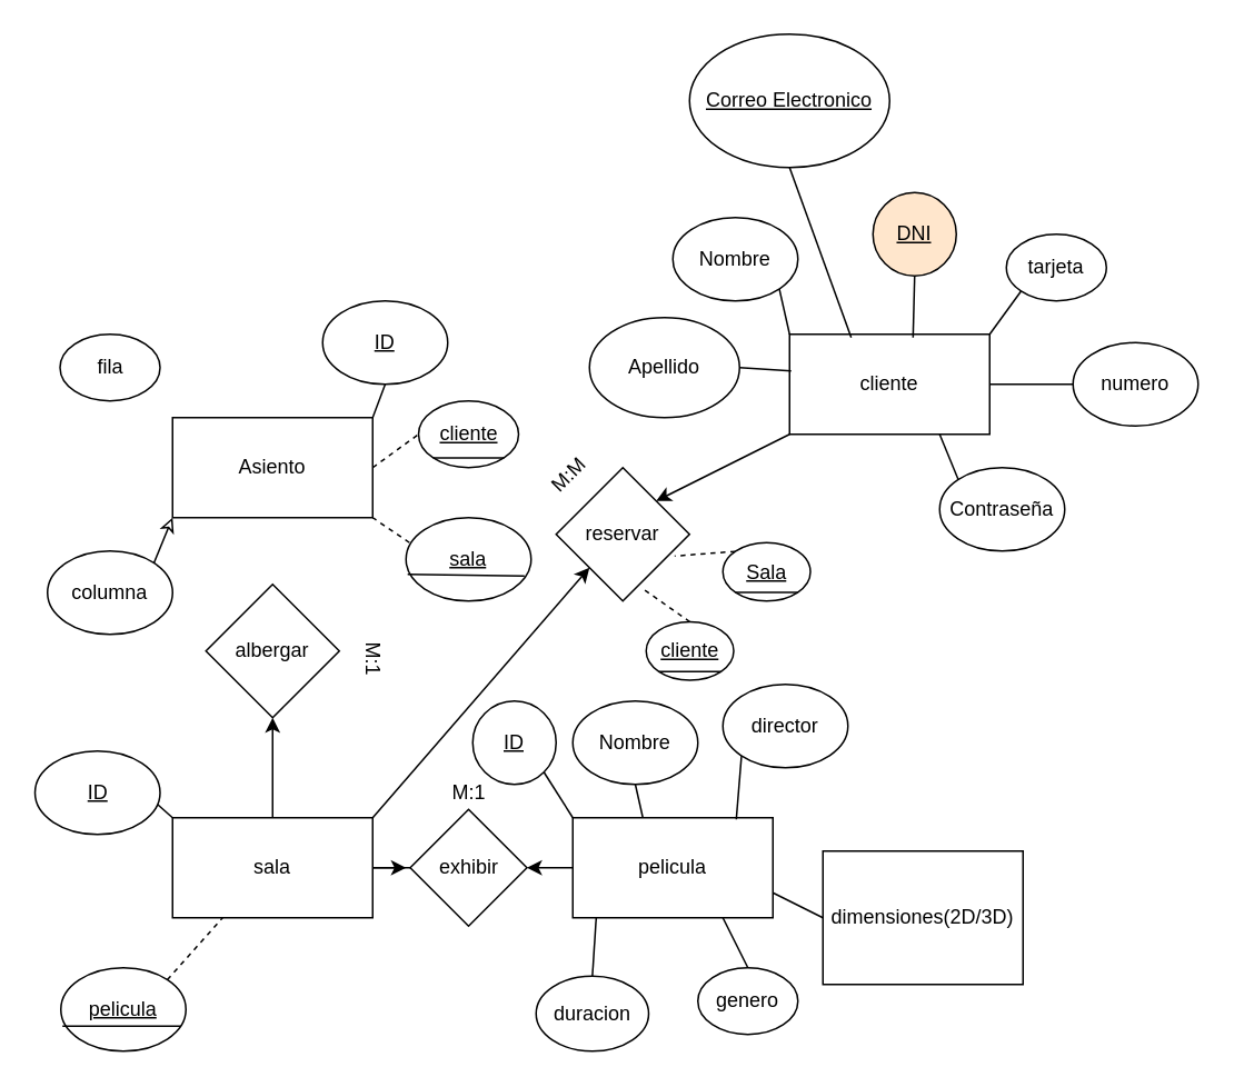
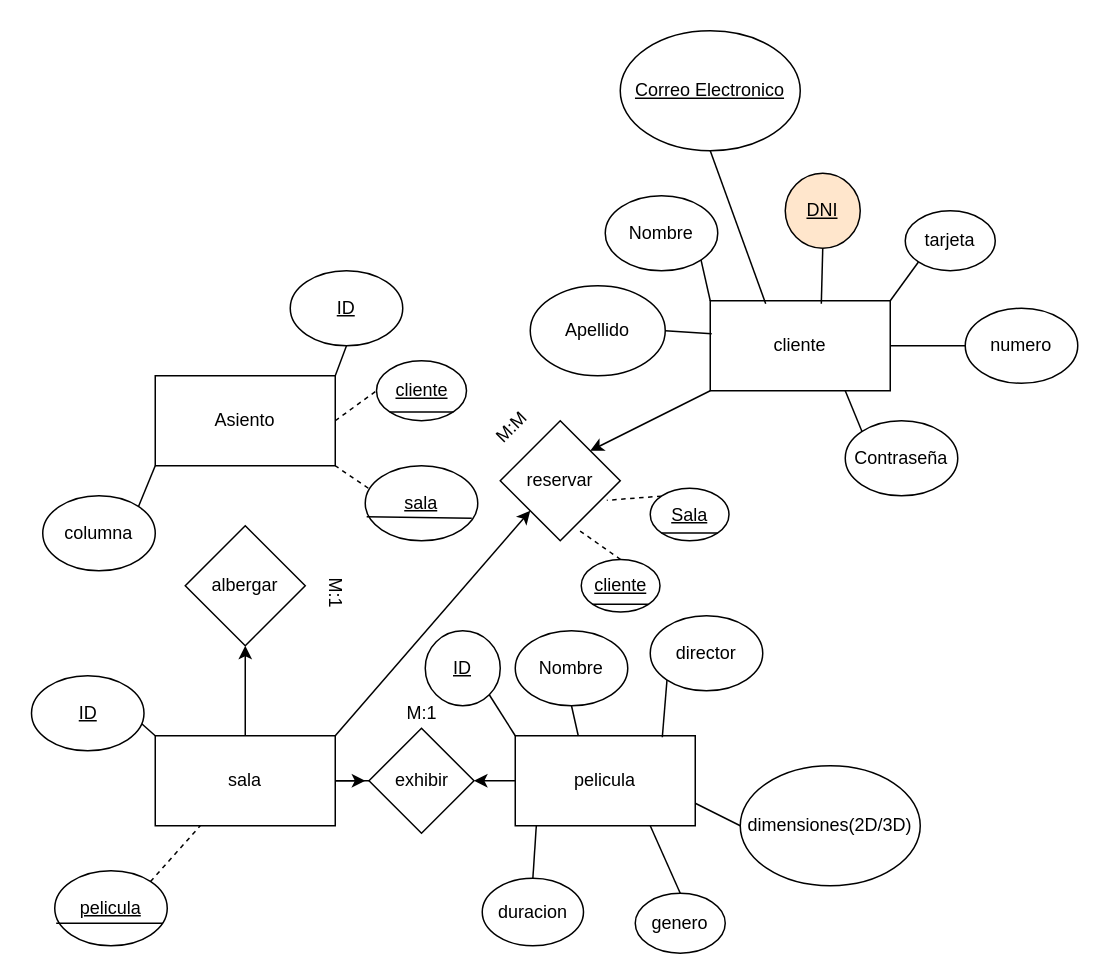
  <mxCell id="0" />
  <mxCell id="1" parent="0" />
  <mxCell id="2" style="edgeStyle=none;rounded=0;orthogonalLoop=1;jettySize=auto;html=1;exitX=1;exitY=0.5;exitDx=0;exitDy=0;entryX=0;entryY=0.5;entryDx=0;entryDy=0;startArrow=none;startFill=0;endArrow=none;endFill=0;dashed=1;" edge="1" parent="1" source="3" target="54"><mxGeometry relative="1" as="geometry" /></mxCell>
  <mxCell id="3" value="Asiento" style="rounded=0;whiteSpace=wrap;html=1;" vertex="1" parent="1"><mxGeometry x="103" y="250" width="120" height="60" as="geometry" /></mxCell>
  <mxCell id="4" style="edgeStyle=none;rounded=0;orthogonalLoop=1;jettySize=auto;html=1;exitX=0;exitY=0.5;exitDx=0;exitDy=0;entryX=1;entryY=0.5;entryDx=0;entryDy=0;endArrow=classic;endFill=1;" edge="1" parent="1" source="5" target="36"><mxGeometry relative="1" as="geometry"><mxPoint x="318" y="520" as="targetPoint" /></mxGeometry></mxCell>
  <mxCell id="5" value="pelicula" style="rounded=0;whiteSpace=wrap;html=1;" vertex="1" parent="1"><mxGeometry x="343" y="490" width="120" height="60" as="geometry" /></mxCell>
  <mxCell id="6" value="cliente" style="rounded=0;whiteSpace=wrap;html=1;" vertex="1" parent="1"><mxGeometry x="473" y="200" width="120" height="60" as="geometry" /></mxCell>
  <mxCell id="7" style="edgeStyle=orthogonalEdgeStyle;rounded=0;orthogonalLoop=1;jettySize=auto;html=1;exitX=0.5;exitY=0;exitDx=0;exitDy=0;entryX=0.5;entryY=1;entryDx=0;entryDy=0;" edge="1" parent="1" source="9" target="37"><mxGeometry relative="1" as="geometry"><mxPoint x="163" y="420" as="targetPoint" /></mxGeometry></mxCell>
  <mxCell id="8" style="edgeStyle=none;rounded=0;orthogonalLoop=1;jettySize=auto;html=1;exitX=1;exitY=0.5;exitDx=0;exitDy=0;entryX=0;entryY=0.5;entryDx=0;entryDy=0;endArrow=classic;endFill=1;" edge="1" parent="1" source="9"><mxGeometry relative="1" as="geometry"><mxPoint x="243" y="520" as="targetPoint" /></mxGeometry></mxCell>
  <mxCell id="9" value="sala&lt;br&gt;" style="rounded=0;whiteSpace=wrap;html=1;" vertex="1" parent="1"><mxGeometry x="103" y="490" width="120" height="60" as="geometry" /></mxCell>
- <mxCell id="10" value="fila" style="ellipse;whiteSpace=wrap;html=1;" vertex="1" parent="1"><mxGeometry x="35.5" y="200" width="60" height="40" as="geometry" /></mxCell>
  <mxCell id="11" style="rounded=0;orthogonalLoop=1;jettySize=auto;html=1;exitX=0.027;exitY=0.3;exitDx=0;exitDy=0;entryX=1;entryY=1;entryDx=0;entryDy=0;dashed=1;endArrow=none;endFill=0;exitPerimeter=0;" edge="1" parent="1" source="12" target="3"><mxGeometry relative="1" as="geometry" /></mxCell>
  <mxCell id="12" value="&lt;u&gt;sala&lt;/u&gt;" style="ellipse;whiteSpace=wrap;html=1;" vertex="1" parent="1"><mxGeometry x="243" y="310" width="75" height="50" as="geometry" /></mxCell>
- <mxCell id="13" style="edgeStyle=none;rounded=0;orthogonalLoop=1;jettySize=auto;html=1;exitX=1;exitY=0;exitDx=0;exitDy=0;entryX=0;entryY=1;entryDx=0;entryDy=0;endArrow=classic;endFill=0;" edge="1" parent="1" source="14" target="3"><mxGeometry relative="1" as="geometry" /></mxCell>
+ <mxCell id="13" style="edgeStyle=none;rounded=0;orthogonalLoop=1;jettySize=auto;html=1;exitX=1;exitY=0;exitDx=0;exitDy=0;entryX=0;entryY=1;entryDx=0;entryDy=0;endArrow=none;endFill=0;" edge="1" parent="1" source="14" target="3"><mxGeometry relative="1" as="geometry" /></mxCell>
  <mxCell id="14" value="columna" style="ellipse;whiteSpace=wrap;html=1;" vertex="1" parent="1"><mxGeometry x="28" y="330" width="75" height="50" as="geometry" /></mxCell>
  <mxCell id="15" value="" style="endArrow=none;html=1;rounded=0;exitX=0.013;exitY=0.68;exitDx=0;exitDy=0;exitPerimeter=0;entryX=0.947;entryY=0.7;entryDx=0;entryDy=0;entryPerimeter=0;" edge="1" parent="1" source="12" target="12"><mxGeometry width="50" height="50" relative="1" as="geometry"><mxPoint x="443" y="380" as="sourcePoint" /><mxPoint x="493" y="330" as="targetPoint" /></mxGeometry></mxCell>
  <mxCell id="16" style="edgeStyle=none;rounded=0;orthogonalLoop=1;jettySize=auto;html=1;exitX=0.98;exitY=0.64;exitDx=0;exitDy=0;entryX=0;entryY=0;entryDx=0;entryDy=0;endArrow=none;endFill=0;exitPerimeter=0;" edge="1" parent="1" source="17" target="9"><mxGeometry relative="1" as="geometry" /></mxCell>
  <mxCell id="17" value="&lt;u&gt;ID&lt;/u&gt;" style="ellipse;whiteSpace=wrap;html=1;" vertex="1" parent="1"><mxGeometry x="20.5" y="450" width="75" height="50" as="geometry" /></mxCell>
  <mxCell id="18" style="edgeStyle=none;rounded=0;orthogonalLoop=1;jettySize=auto;html=1;exitX=0.5;exitY=1;exitDx=0;exitDy=0;entryX=1;entryY=0;entryDx=0;entryDy=0;endArrow=none;endFill=0;" edge="1" parent="1" source="19" target="3"><mxGeometry relative="1" as="geometry" /></mxCell>
  <mxCell id="19" value="&lt;u&gt;ID&lt;/u&gt;" style="ellipse;whiteSpace=wrap;html=1;" vertex="1" parent="1"><mxGeometry x="193" y="180" width="75" height="50" as="geometry" /></mxCell>
  <mxCell id="20" value="M:1" style="text;html=1;strokeColor=none;fillColor=none;align=center;verticalAlign=middle;whiteSpace=wrap;rounded=0;rotation=90;" vertex="1" parent="1"><mxGeometry x="193" y="380" width="60" height="30" as="geometry" /></mxCell>
  <mxCell id="21" style="edgeStyle=none;rounded=0;orthogonalLoop=1;jettySize=auto;html=1;exitX=1;exitY=0;exitDx=0;exitDy=0;entryX=0.25;entryY=1;entryDx=0;entryDy=0;endArrow=none;endFill=0;dashed=1;" edge="1" parent="1" source="22" target="9"><mxGeometry relative="1" as="geometry" /></mxCell>
  <mxCell id="22" value="&lt;u&gt;pelicula&lt;/u&gt;" style="ellipse;whiteSpace=wrap;html=1;" vertex="1" parent="1"><mxGeometry x="36" y="580" width="75" height="50" as="geometry" /></mxCell>
  <mxCell id="23" style="edgeStyle=none;rounded=0;orthogonalLoop=1;jettySize=auto;html=1;exitX=0.013;exitY=0.7;exitDx=0;exitDy=0;entryX=0.96;entryY=0.7;entryDx=0;entryDy=0;entryPerimeter=0;endArrow=none;endFill=0;exitPerimeter=0;" edge="1" parent="1" source="22" target="22"><mxGeometry relative="1" as="geometry" /></mxCell>
  <mxCell id="24" value="M:1" style="text;html=1;strokeColor=none;fillColor=none;align=center;verticalAlign=middle;whiteSpace=wrap;rounded=0;" vertex="1" parent="1"><mxGeometry x="251" y="460" width="60" height="30" as="geometry" /></mxCell>
  <mxCell id="25" style="edgeStyle=none;rounded=0;orthogonalLoop=1;jettySize=auto;html=1;exitX=0.5;exitY=1;exitDx=0;exitDy=0;entryX=0.35;entryY=0;entryDx=0;entryDy=0;entryPerimeter=0;endArrow=none;endFill=0;" edge="1" parent="1" source="26" target="5"><mxGeometry relative="1" as="geometry" /></mxCell>
  <mxCell id="26" value="Nombre" style="ellipse;whiteSpace=wrap;html=1;" vertex="1" parent="1"><mxGeometry x="343" y="420" width="75" height="50" as="geometry" /></mxCell>
  <mxCell id="27" style="edgeStyle=none;rounded=0;orthogonalLoop=1;jettySize=auto;html=1;exitX=0.5;exitY=0;exitDx=0;exitDy=0;entryX=0.117;entryY=1;entryDx=0;entryDy=0;entryPerimeter=0;endArrow=none;endFill=0;" edge="1" parent="1" source="28" target="5"><mxGeometry relative="1" as="geometry" /></mxCell>
  <mxCell id="28" value="duracion" style="ellipse;whiteSpace=wrap;html=1;" vertex="1" parent="1"><mxGeometry x="321" y="585" width="67.5" height="45" as="geometry" /></mxCell>
  <mxCell id="29" style="edgeStyle=none;rounded=0;orthogonalLoop=1;jettySize=auto;html=1;exitX=0.5;exitY=0;exitDx=0;exitDy=0;entryX=0.75;entryY=1;entryDx=0;entryDy=0;endArrow=none;endFill=0;" edge="1" parent="1" source="30" target="5"><mxGeometry relative="1" as="geometry" /></mxCell>
- <mxCell id="30" value="genero" style="ellipse;whiteSpace=wrap;html=1;" vertex="1" parent="1"><mxGeometry x="418" y="580" width="60" height="40" as="geometry" /></mxCell>
+ <mxCell id="30" value="genero" style="ellipse;whiteSpace=wrap;html=1;" vertex="1" parent="1"><mxGeometry x="423" y="595" width="60" height="40" as="geometry" /></mxCell>
  <mxCell id="31" style="edgeStyle=none;rounded=0;orthogonalLoop=1;jettySize=auto;html=1;exitX=0;exitY=1;exitDx=0;exitDy=0;entryX=0.817;entryY=0.017;entryDx=0;entryDy=0;entryPerimeter=0;endArrow=none;endFill=0;" edge="1" parent="1" source="32" target="5"><mxGeometry relative="1" as="geometry" /></mxCell>
  <mxCell id="32" value="director" style="ellipse;whiteSpace=wrap;html=1;" vertex="1" parent="1"><mxGeometry x="433" y="410" width="75" height="50" as="geometry" /></mxCell>
  <mxCell id="33" style="edgeStyle=none;rounded=0;orthogonalLoop=1;jettySize=auto;html=1;exitX=0;exitY=0.5;exitDx=0;exitDy=0;entryX=1;entryY=0.75;entryDx=0;entryDy=0;endArrow=none;endFill=0;" edge="1" parent="1" source="34" target="5"><mxGeometry relative="1" as="geometry" /></mxCell>
- <mxCell id="34" value="dimensiones(2D/3D)" style="whiteSpace=wrap;html=1;rounded=0;" vertex="1" parent="1"><mxGeometry x="493" y="510" width="120" height="80" as="geometry" /></mxCell>
+ <mxCell id="34" value="dimensiones(2D/3D)" style="ellipse;whiteSpace=wrap;html=1;" vertex="1" parent="1"><mxGeometry x="493" y="510" width="120" height="80" as="geometry" /></mxCell>
  <mxCell id="35" value="" style="edgeStyle=none;rounded=0;orthogonalLoop=1;jettySize=auto;html=1;endArrow=none;endFill=0;" edge="1" parent="1" source="36" target="9"><mxGeometry relative="1" as="geometry" /></mxCell>
  <mxCell id="36" value="exhibir" style="rhombus;whiteSpace=wrap;html=1;" vertex="1" parent="1"><mxGeometry x="245.5" y="485" width="70" height="70" as="geometry" /></mxCell>
  <mxCell id="37" value="albergar" style="rhombus;whiteSpace=wrap;html=1;" vertex="1" parent="1"><mxGeometry x="123" y="350" width="80" height="80" as="geometry" /></mxCell>
  <mxCell id="38" style="edgeStyle=none;rounded=0;orthogonalLoop=1;jettySize=auto;html=1;exitX=0;exitY=1;exitDx=0;exitDy=0;entryX=1;entryY=0;entryDx=0;entryDy=0;endArrow=none;endFill=0;startArrow=classic;startFill=1;" edge="1" parent="1" source="40" target="9"><mxGeometry relative="1" as="geometry" /></mxCell>
  <mxCell id="39" style="edgeStyle=none;rounded=0;orthogonalLoop=1;jettySize=auto;html=1;exitX=1;exitY=0;exitDx=0;exitDy=0;entryX=0;entryY=1;entryDx=0;entryDy=0;endArrow=none;endFill=0;startArrow=classic;startFill=1;" edge="1" parent="1" source="40" target="6"><mxGeometry relative="1" as="geometry" /></mxCell>
  <mxCell id="40" value="reservar" style="rhombus;whiteSpace=wrap;html=1;" vertex="1" parent="1"><mxGeometry x="333" y="280" width="80" height="80" as="geometry" /></mxCell>
  <mxCell id="41" value="M:M" style="text;html=1;strokeColor=none;fillColor=none;align=center;verticalAlign=middle;whiteSpace=wrap;rounded=0;rotation=-45;" vertex="1" parent="1"><mxGeometry x="310.5" y="270" width="60" height="30" as="geometry" /></mxCell>
  <mxCell id="42" style="edgeStyle=none;rounded=0;orthogonalLoop=1;jettySize=auto;html=1;exitX=1;exitY=1;exitDx=0;exitDy=0;entryX=0;entryY=0;entryDx=0;entryDy=0;endArrow=none;endFill=0;" edge="1" parent="1" source="43" target="6"><mxGeometry relative="1" as="geometry" /></mxCell>
  <mxCell id="43" value="Nombre" style="ellipse;whiteSpace=wrap;html=1;" vertex="1" parent="1"><mxGeometry x="403" y="130" width="75" height="50" as="geometry" /></mxCell>
  <mxCell id="44" style="edgeStyle=none;rounded=0;orthogonalLoop=1;jettySize=auto;html=1;exitX=1;exitY=1;exitDx=0;exitDy=0;entryX=0;entryY=0;entryDx=0;entryDy=0;endArrow=none;endFill=0;" edge="1" parent="1" source="45" target="5"><mxGeometry relative="1" as="geometry" /></mxCell>
  <mxCell id="45" value="&lt;u&gt;ID&lt;/u&gt;" style="ellipse;whiteSpace=wrap;html=1;aspect=fixed;" vertex="1" parent="1"><mxGeometry x="283" y="420" width="50" height="50" as="geometry" /></mxCell>
  <mxCell id="46" style="edgeStyle=none;rounded=0;orthogonalLoop=1;jettySize=auto;html=1;exitX=0.5;exitY=1;exitDx=0;exitDy=0;entryX=0.617;entryY=0.033;entryDx=0;entryDy=0;entryPerimeter=0;endArrow=none;endFill=0;" edge="1" parent="1" source="47" target="6"><mxGeometry relative="1" as="geometry" /></mxCell>
  <mxCell id="47" value="&lt;u&gt;DNI&lt;/u&gt;" style="ellipse;whiteSpace=wrap;html=1;aspect=fixed;fillColor=#ffe6cc;" vertex="1" parent="1"><mxGeometry x="523" y="115" width="50" height="50" as="geometry" /></mxCell>
  <mxCell id="48" style="edgeStyle=none;rounded=0;orthogonalLoop=1;jettySize=auto;html=1;exitX=0.5;exitY=0;exitDx=0;exitDy=0;entryX=0.638;entryY=0.9;entryDx=0;entryDy=0;entryPerimeter=0;startArrow=none;startFill=0;endArrow=none;endFill=0;dashed=1;" edge="1" parent="1" source="49" target="40"><mxGeometry relative="1" as="geometry" /></mxCell>
  <mxCell id="49" value="&lt;u&gt;cliente&lt;/u&gt;" style="ellipse;whiteSpace=wrap;html=1;" vertex="1" parent="1"><mxGeometry x="387" y="372.5" width="52.5" height="35" as="geometry" /></mxCell>
  <mxCell id="50" style="edgeStyle=none;rounded=0;orthogonalLoop=1;jettySize=auto;html=1;exitX=0;exitY=0;exitDx=0;exitDy=0;entryX=0.888;entryY=0.663;entryDx=0;entryDy=0;entryPerimeter=0;dashed=1;startArrow=none;startFill=0;endArrow=none;endFill=0;" edge="1" parent="1" source="51" target="40"><mxGeometry relative="1" as="geometry" /></mxCell>
  <mxCell id="51" value="&lt;u&gt;Sala&lt;/u&gt;" style="ellipse;whiteSpace=wrap;html=1;" vertex="1" parent="1"><mxGeometry x="433" y="325" width="52.5" height="35" as="geometry" /></mxCell>
  <mxCell id="52" style="edgeStyle=none;rounded=0;orthogonalLoop=1;jettySize=auto;html=1;exitX=0;exitY=1;exitDx=0;exitDy=0;entryX=1;entryY=1;entryDx=0;entryDy=0;startArrow=none;startFill=0;endArrow=none;endFill=0;" edge="1" parent="1" source="51" target="51"><mxGeometry relative="1" as="geometry" /></mxCell>
  <mxCell id="53" style="edgeStyle=none;rounded=0;orthogonalLoop=1;jettySize=auto;html=1;exitX=0;exitY=1;exitDx=0;exitDy=0;entryX=1;entryY=1;entryDx=0;entryDy=0;startArrow=none;startFill=0;endArrow=none;endFill=0;" edge="1" parent="1" source="49" target="49"><mxGeometry relative="1" as="geometry" /></mxCell>
  <mxCell id="54" value="&lt;u&gt;cliente&lt;/u&gt;" style="ellipse;whiteSpace=wrap;html=1;" vertex="1" parent="1"><mxGeometry x="250.5" y="240" width="60" height="40" as="geometry" /></mxCell>
  <mxCell id="55" style="edgeStyle=none;rounded=0;orthogonalLoop=1;jettySize=auto;html=1;exitX=0;exitY=1;exitDx=0;exitDy=0;entryX=1;entryY=1;entryDx=0;entryDy=0;startArrow=none;startFill=0;endArrow=none;endFill=0;" edge="1" parent="1" source="54" target="54"><mxGeometry relative="1" as="geometry" /></mxCell>
  <mxCell id="56" style="edgeStyle=none;rounded=0;orthogonalLoop=1;jettySize=auto;html=1;exitX=0;exitY=1;exitDx=0;exitDy=0;entryX=1;entryY=0;entryDx=0;entryDy=0;startArrow=none;startFill=0;endArrow=none;endFill=0;" edge="1" parent="1" source="57" target="6"><mxGeometry relative="1" as="geometry" /></mxCell>
  <mxCell id="57" value="tarjeta" style="ellipse;whiteSpace=wrap;html=1;" vertex="1" parent="1"><mxGeometry x="603" y="140" width="60" height="40" as="geometry" /></mxCell>
  <mxCell id="58" style="edgeStyle=none;rounded=0;orthogonalLoop=1;jettySize=auto;html=1;exitX=1;exitY=0.5;exitDx=0;exitDy=0;entryX=0.008;entryY=0.367;entryDx=0;entryDy=0;entryPerimeter=0;startArrow=none;startFill=0;endArrow=none;endFill=0;" edge="1" parent="1" source="59" target="6"><mxGeometry relative="1" as="geometry" /></mxCell>
  <mxCell id="59" value="Apellido" style="ellipse;whiteSpace=wrap;html=1;" vertex="1" parent="1"><mxGeometry x="353" y="190" width="90" height="60" as="geometry" /></mxCell>
  <mxCell id="60" style="edgeStyle=none;rounded=0;orthogonalLoop=1;jettySize=auto;html=1;exitX=0;exitY=0;exitDx=0;exitDy=0;entryX=0.75;entryY=1;entryDx=0;entryDy=0;startArrow=none;startFill=0;endArrow=none;endFill=0;" edge="1" parent="1" source="61" target="6"><mxGeometry relative="1" as="geometry" /></mxCell>
  <mxCell id="61" value="Contraseña" style="ellipse;whiteSpace=wrap;html=1;" vertex="1" parent="1"><mxGeometry x="563" y="280" width="75" height="50" as="geometry" /></mxCell>
  <mxCell id="62" style="edgeStyle=none;rounded=0;orthogonalLoop=1;jettySize=auto;html=1;exitX=0.5;exitY=1;exitDx=0;exitDy=0;entryX=0.308;entryY=0.033;entryDx=0;entryDy=0;entryPerimeter=0;startArrow=none;startFill=0;endArrow=none;endFill=0;" edge="1" parent="1" source="63" target="6"><mxGeometry relative="1" as="geometry" /></mxCell>
  <mxCell id="63" value="&lt;u&gt;Correo Electronico&lt;/u&gt;" style="ellipse;whiteSpace=wrap;html=1;" vertex="1" parent="1"><mxGeometry x="413" y="20" width="120" height="80" as="geometry" /></mxCell>
  <mxCell id="64" style="edgeStyle=none;rounded=0;orthogonalLoop=1;jettySize=auto;html=1;exitX=0;exitY=0.5;exitDx=0;exitDy=0;entryX=1;entryY=0.5;entryDx=0;entryDy=0;startArrow=none;startFill=0;endArrow=none;endFill=0;" edge="1" parent="1" source="65" target="6"><mxGeometry relative="1" as="geometry" /></mxCell>
  <mxCell id="65" value="numero" style="ellipse;whiteSpace=wrap;html=1;" vertex="1" parent="1"><mxGeometry x="643" y="205" width="75" height="50" as="geometry" /></mxCell>
